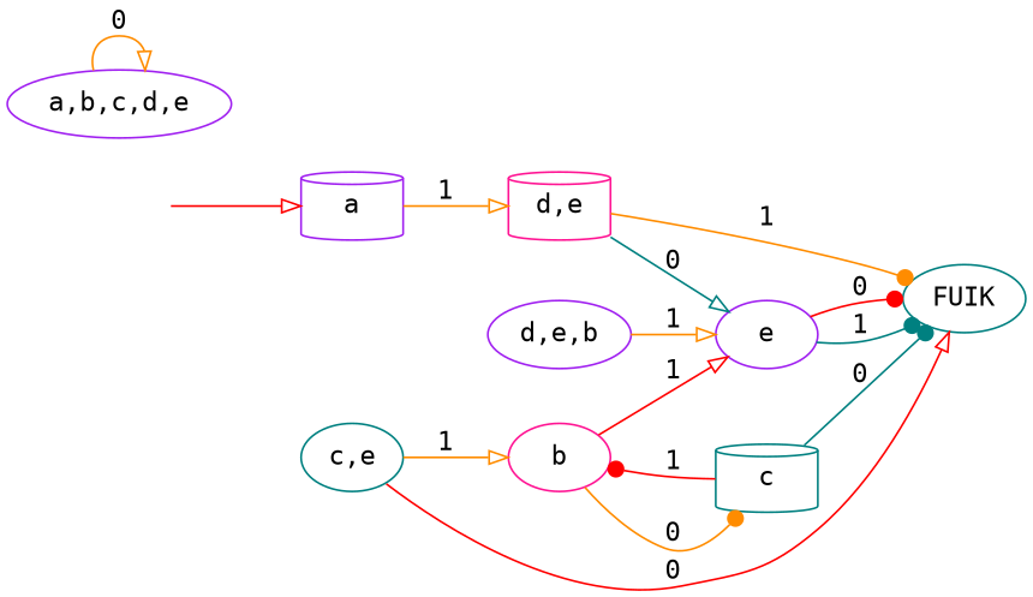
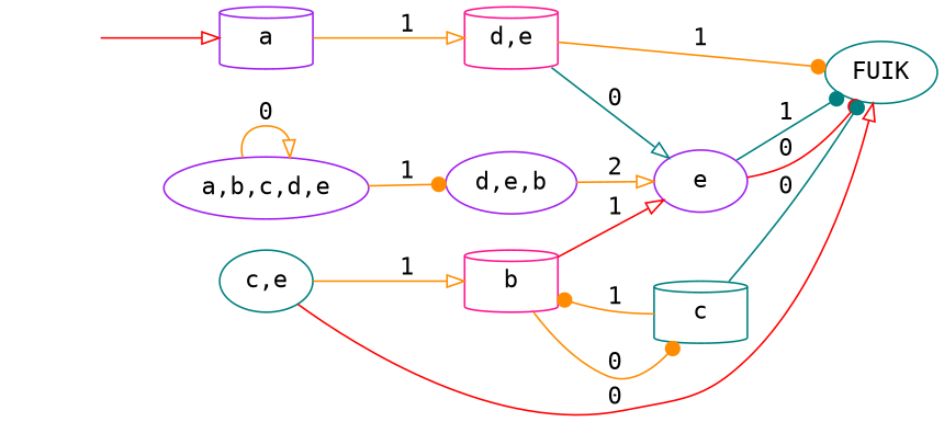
  digraph {
    fontname="DejaVu Sans Mono"
    rankdir=LR
    node [color=purple fontname="DejaVu Sans Mono" shape=ellipse]
    edge [arrowhead=onormal color=darkorange fontname="DejaVu Sans Mono" weight=1]
    "" [color=gray40 shape=none]
    a [shape=cylinder]
    "d,e" [color=deeppink shape=cylinder]
    "a,b,c,d,e"
    "d,e,b"
    e
    "c,e" [color=teal]
-   b [color=deeppink]
+   b [color=deeppink shape=cylinder]
    FUIK [color=teal]
    c [color=teal shape=cylinder]
    "" -> a [color=red weight=""]
    a -> "d,e" [label=1]
    "d,e" -> e [color=teal label=0 weight=0]
    "d,e" -> FUIK [arrowhead=dot label=1]
    "a,b,c,d,e" -> "a,b,c,d,e" [label=0 weight=0]
-   "d,e,b" -> e [label=1]
+   "a,b,c,d,e" -> "d,e,b" [arrowhead=dot label=1]
+   "d,e,b" -> e [label=2]
    e -> FUIK [arrowhead=dot color=red label=0 weight=0]
    e -> FUIK [arrowhead=dot color=teal label=1]
    "c,e" -> b [label=1]
    "c,e" -> FUIK [color=red label=0 weight=0]
    b -> e [color=red label=1]
    b -> c [arrowhead=dot label=0 weight=0]
-   c -> b [arrowhead=dot color=red label=1]
+   c -> b [arrowhead=dot label=1]
    c -> FUIK [arrowhead=dot color=teal label=0 weight=0]
  }
